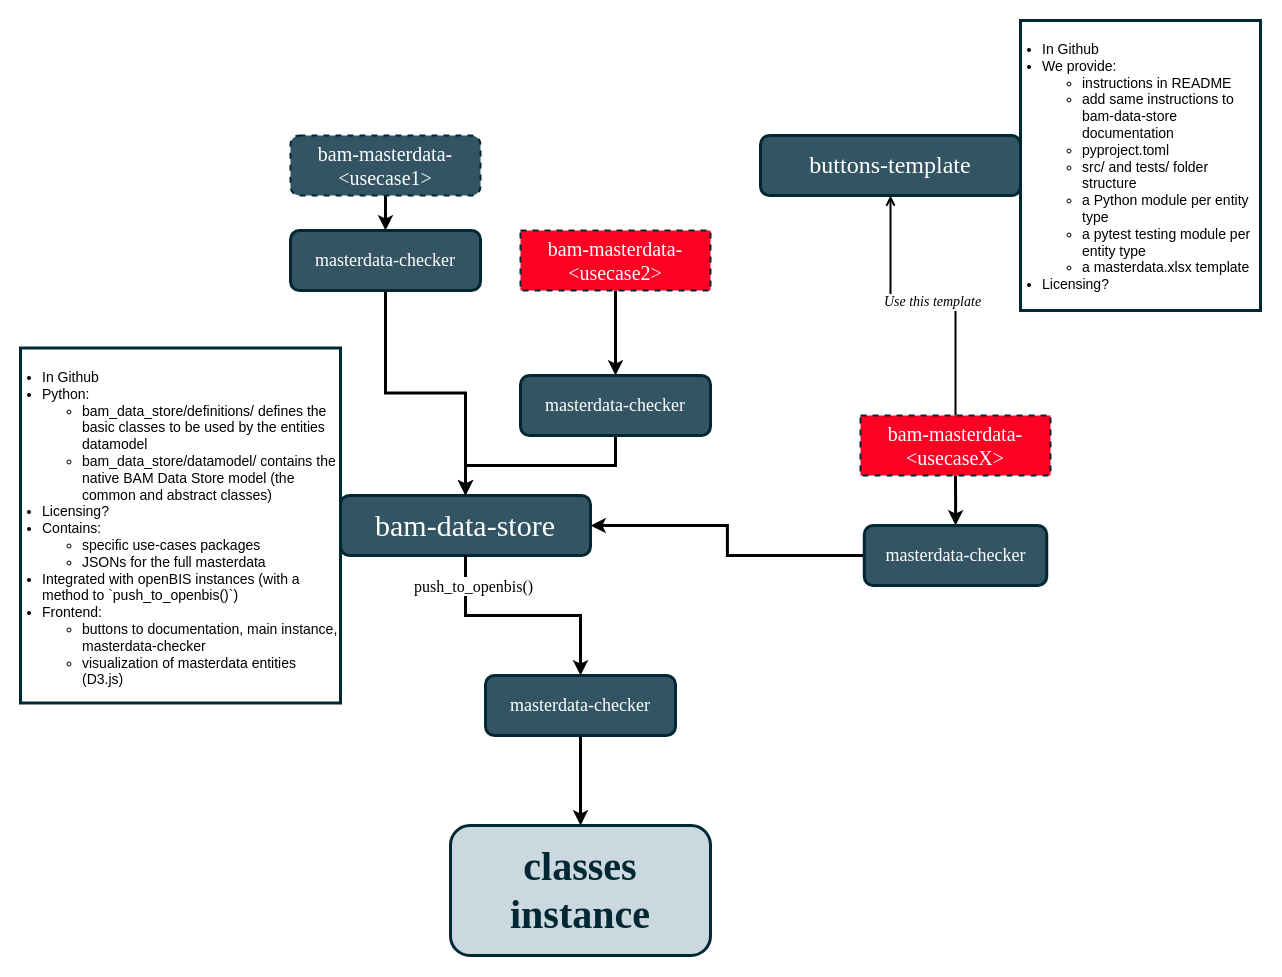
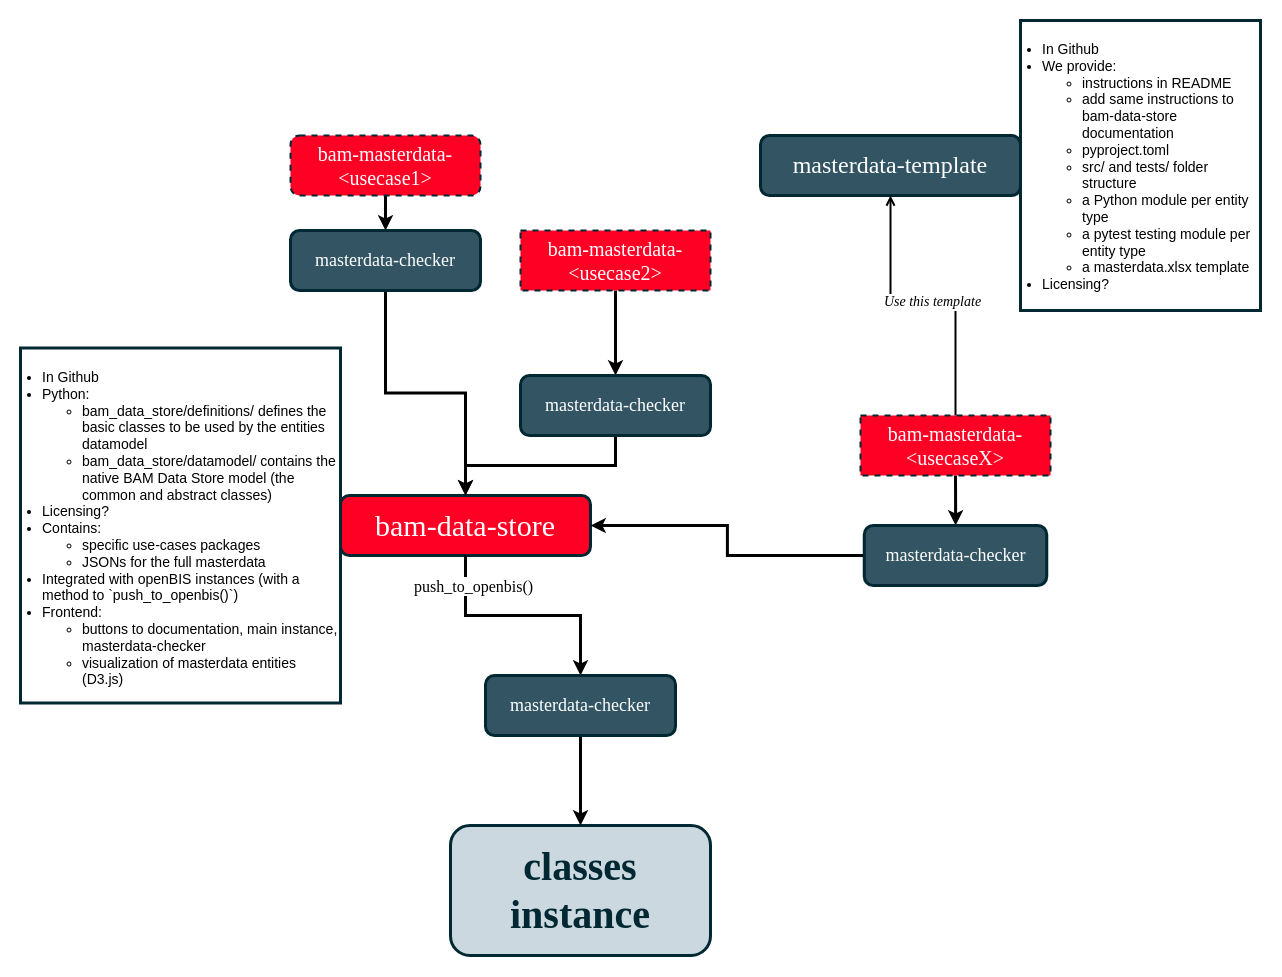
  <mxCell id="0" />
  <mxCell id="1" parent="0" />
  <mxCell id="2" style="edgeStyle=orthogonalEdgeStyle;rounded=0;orthogonalLoop=1;jettySize=auto;html=1;strokeWidth=3;startArrow=classic;startFill=1;endArrow=none;endFill=0;" edge="1" parent="1" source="26" target="8"><mxGeometry relative="1" as="geometry" /></mxCell>
  <mxCell id="3" style="edgeStyle=orthogonalEdgeStyle;rounded=0;orthogonalLoop=1;jettySize=auto;html=1;strokeWidth=3;startArrow=classic;startFill=1;endArrow=none;endFill=0;" edge="1" parent="1" source="22" target="11"><mxGeometry relative="1" as="geometry" /></mxCell>
  <mxCell id="4" style="edgeStyle=orthogonalEdgeStyle;rounded=0;orthogonalLoop=1;jettySize=auto;html=1;strokeWidth=3;startArrow=classic;startFill=1;endArrow=none;endFill=0;" edge="1" parent="1" source="24" target="12"><mxGeometry relative="1" as="geometry" /></mxCell>
  <mxCell id="5" value="" style="group" vertex="1" connectable="0" parent="1"><mxGeometry x="760" y="20" width="500" height="290" as="geometry" /></mxCell>
  <mxCell id="6" value="&lt;ul style=&quot;padding-left: 20px;&quot;&gt;&lt;li&gt;In Github&lt;/li&gt;&lt;li&gt;We provide:&lt;/li&gt;&lt;ul&gt;&lt;li&gt;instructions in README&lt;/li&gt;&lt;li&gt;add same instructions to bam-data-store documentation&lt;/li&gt;&lt;li&gt;pyproject.toml&lt;/li&gt;&lt;li&gt;src/ and tests/ folder structure&lt;/li&gt;&lt;li&gt;a Python module per entity type&lt;/li&gt;&lt;li&gt;a pytest testing module per entity type&lt;/li&gt;&lt;li&gt;a masterdata.xlsx template&lt;br&gt;&lt;/li&gt;&lt;/ul&gt;&lt;li&gt;Licensing?&lt;/li&gt;&lt;/ul&gt;" style="rounded=0;whiteSpace=wrap;html=1;strokeWidth=3;strokeColor=#002832;align=left;verticalAlign=top;fontSize=14;" vertex="1" parent="5"><mxGeometry x="260" width="240" height="290" as="geometry" /></mxCell>
- <mxCell id="7" value="buttons-template" style="rounded=1;whiteSpace=wrap;html=1;fillColor=#325463;fontFamily=Klavika;fontColor=#FFFFFF;textShadow=0;fontSize=24;strokeColor=#002832;strokeWidth=3;" vertex="1" parent="5"><mxGeometry y="115" width="260" height="60" as="geometry" /></mxCell>
- <mxCell id="8" value="bam-masterdata-&amp;lt;usecase1&amp;gt;" style="rounded=1;whiteSpace=wrap;html=1;fillColor=#325463;fontFamily=Klavika;fontColor=#FFFFFF;textShadow=0;fontSize=20;strokeColor=#002832;strokeWidth=2;dashed=1;" vertex="1" parent="1"><mxGeometry x="290" y="135" width="190" height="60" as="geometry" /></mxCell>
+ <mxCell id="7" value="masterdata-template" style="rounded=1;whiteSpace=wrap;html=1;fillColor=#325463;fontFamily=Klavika;fontColor=#FFFFFF;textShadow=0;fontSize=24;strokeColor=#002832;strokeWidth=3;" vertex="1" parent="5"><mxGeometry y="115" width="260" height="60" as="geometry" /></mxCell>
+ <mxCell id="8" value="bam-masterdata-&amp;lt;usecase1&amp;gt;" style="rounded=1;whiteSpace=wrap;html=1;fillColor=#FF0025;fontFamily=Klavika;fontColor=#FFFFFF;textShadow=0;fontSize=20;strokeColor=#002832;strokeWidth=2;dashed=1;" vertex="1" parent="1"><mxGeometry x="290" y="135" width="190" height="60" as="geometry" /></mxCell>
  <mxCell id="9" style="edgeStyle=orthogonalEdgeStyle;rounded=0;orthogonalLoop=1;jettySize=auto;html=1;endArrow=open;endFill=0;strokeWidth=2;dashed=0;" edge="1" parent="1" source="11" target="7"><mxGeometry relative="1" as="geometry" /></mxCell>
  <mxCell id="10" value="&lt;font style=&quot;font-size: 14px;&quot; face=&quot;Klavika&quot;&gt;&lt;i&gt;Use this template&lt;br&gt;&lt;/i&gt;&lt;/font&gt;" style="edgeLabel;html=1;align=center;verticalAlign=middle;resizable=0;points=[];" vertex="1" connectable="0" parent="9"><mxGeometry x="-0.051" y="-4" relative="1" as="geometry"><mxPoint x="1" as="offset" /></mxGeometry></mxCell>
  <mxCell id="11" value="bam-masterdata-&amp;lt;usecaseX&amp;gt;" style="whiteSpace=wrap;html=1;fillColor=#FF0025;fontFamily=Klavika;fontColor=#FFFFFF;textShadow=0;fontSize=20;strokeColor=#002832;strokeWidth=2;dashed=1;rounded=0;" vertex="1" parent="1"><mxGeometry x="860" y="415" width="190" height="60" as="geometry" /></mxCell>
  <mxCell id="12" value="bam-masterdata-&amp;lt;usecase2&amp;gt;" style="whiteSpace=wrap;html=1;fillColor=#FF0025;fontFamily=Klavika;fontColor=#FFFFFF;textShadow=0;fontSize=20;strokeColor=#002832;strokeWidth=2;dashed=1;rounded=0;" vertex="1" parent="1"><mxGeometry x="520" y="230" width="190" height="60" as="geometry" /></mxCell>
  <mxCell id="13" value="" style="group" vertex="1" connectable="0" parent="1"><mxGeometry x="20" y="347.5" width="570" height="355" as="geometry" /></mxCell>
- <mxCell id="14" value="&lt;font&gt;bam&lt;/font&gt;-data-store" style="rounded=1;whiteSpace=wrap;html=1;fillColor=#325463;fontFamily=Klavika;fontColor=#FFFFFF;textShadow=0;fontSize=30;strokeColor=#002832;strokeWidth=3;" vertex="1" parent="13"><mxGeometry x="320" y="147.5" width="250" height="60" as="geometry" /></mxCell>
+ <mxCell id="14" value="&lt;font&gt;bam&lt;/font&gt;-data-store" style="rounded=1;whiteSpace=wrap;html=1;fillColor=#ff0025;fontFamily=Klavika;fontColor=#FFFFFF;textShadow=0;fontSize=30;strokeColor=#002832;strokeWidth=3;" vertex="1" parent="13"><mxGeometry x="320" y="147.5" width="250" height="60" as="geometry" /></mxCell>
  <mxCell id="15" value="&lt;ul style=&quot;padding-left: 20px;&quot;&gt;&lt;li&gt;In Github&lt;/li&gt;&lt;li&gt;Python:&lt;/li&gt;&lt;ul&gt;&lt;li&gt;bam_data_store/definitions/ defines the basic classes to be used by the entities datamodel&lt;/li&gt;&lt;li&gt;bam_data_store/datamodel/ contains the native BAM Data Store model (the common and abstract classes)&lt;/li&gt;&lt;/ul&gt;&lt;li&gt;Licensing?&lt;/li&gt;&lt;li&gt;Contains:&lt;/li&gt;&lt;ul&gt;&lt;li&gt;specific use-cases packages&lt;/li&gt;&lt;li&gt;JSONs for the full masterdata&lt;br&gt;&lt;/li&gt;&lt;/ul&gt;&lt;li&gt;Integrated with openBIS instances (with a method to `push_to_openbis()`)&lt;br&gt;&lt;/li&gt;&lt;li&gt;Frontend:&lt;/li&gt;&lt;ul&gt;&lt;li&gt;buttons to documentation, main instance, masterdata-checker&lt;br&gt;&lt;/li&gt;&lt;li&gt;visualization of masterdata entities (D3.js)&lt;br&gt;&lt;/li&gt;&lt;/ul&gt;&lt;/ul&gt;" style="rounded=0;whiteSpace=wrap;html=1;strokeWidth=3;strokeColor=#002832;align=left;verticalAlign=top;fontSize=14;" vertex="1" parent="13"><mxGeometry width="320" height="355" as="geometry" /></mxCell>
  <mxCell id="16" value="&lt;div&gt;classes&lt;/div&gt;&lt;div&gt;instance&lt;br&gt;&lt;/div&gt;" style="rounded=1;whiteSpace=wrap;html=1;fillColor=#CCD8DF;fontFamily=Klavika;fontColor=#002832;textShadow=0;fontSize=40;strokeColor=#002832;strokeWidth=3;fontStyle=1" vertex="1" parent="1"><mxGeometry x="450" y="825" width="260" height="130" as="geometry" /></mxCell>
  <mxCell id="17" style="edgeStyle=orthogonalEdgeStyle;rounded=0;orthogonalLoop=1;jettySize=auto;html=1;strokeWidth=3;" edge="1" parent="1" source="20" target="16"><mxGeometry relative="1" as="geometry" /></mxCell>
  <mxCell id="18" value="" style="edgeStyle=orthogonalEdgeStyle;rounded=0;orthogonalLoop=1;jettySize=auto;html=1;strokeWidth=3;" edge="1" parent="1" source="14" target="20"><mxGeometry relative="1" as="geometry"><mxPoint x="465" y="555" as="sourcePoint" /><mxPoint x="580" y="825" as="targetPoint" /></mxGeometry></mxCell>
  <mxCell id="19" value="&lt;font face=&quot;Klavika&quot; style=&quot;font-size: 16px;&quot;&gt;push_to_openbis()&lt;/font&gt;" style="edgeLabel;html=1;align=center;verticalAlign=middle;resizable=0;points=[];" vertex="1" connectable="0" parent="18"><mxGeometry x="-0.096" y="1" relative="1" as="geometry"><mxPoint x="-39" y="-29" as="offset" /></mxGeometry></mxCell>
  <mxCell id="20" value="masterdata-checker" style="rounded=1;whiteSpace=wrap;html=1;fillColor=#325463;fontFamily=Klavika;fontColor=#FFFFFF;textShadow=0;fontSize=18;strokeColor=#002832;strokeWidth=3;" vertex="1" parent="1"><mxGeometry x="485" y="675" width="190" height="60" as="geometry" /></mxCell>
  <mxCell id="21" value="" style="edgeStyle=orthogonalEdgeStyle;rounded=0;orthogonalLoop=1;jettySize=auto;html=1;strokeWidth=3;startArrow=classic;startFill=1;endArrow=none;endFill=0;" edge="1" parent="1" source="14" target="22"><mxGeometry relative="1" as="geometry"><mxPoint x="590" y="525" as="sourcePoint" /><mxPoint x="865" y="445" as="targetPoint" /></mxGeometry></mxCell>
  <mxCell id="22" value="masterdata-checker" style="rounded=1;whiteSpace=wrap;html=1;fillColor=#325463;fontFamily=Klavika;fontColor=#FFFFFF;textShadow=0;fontSize=18;strokeColor=#002832;strokeWidth=3;" vertex="1" parent="1"><mxGeometry x="863.75" y="525" width="182.5" height="60" as="geometry" /></mxCell>
  <mxCell id="23" value="" style="edgeStyle=orthogonalEdgeStyle;rounded=0;orthogonalLoop=1;jettySize=auto;html=1;strokeWidth=3;startArrow=classic;startFill=1;endArrow=none;endFill=0;" edge="1" parent="1" source="14" target="24"><mxGeometry relative="1" as="geometry"><mxPoint x="465" y="495" as="sourcePoint" /><mxPoint x="600" y="315" as="targetPoint" /></mxGeometry></mxCell>
  <mxCell id="24" value="masterdata-checker" style="rounded=1;whiteSpace=wrap;html=1;fillColor=#325463;fontFamily=Klavika;fontColor=#FFFFFF;textShadow=0;fontSize=18;strokeColor=#002832;strokeWidth=3;" vertex="1" parent="1"><mxGeometry x="520" y="375" width="190" height="60" as="geometry" /></mxCell>
  <mxCell id="25" value="" style="edgeStyle=orthogonalEdgeStyle;rounded=0;orthogonalLoop=1;jettySize=auto;html=1;strokeWidth=3;startArrow=classic;startFill=1;endArrow=none;endFill=0;" edge="1" parent="1" source="14" target="26"><mxGeometry relative="1" as="geometry"><mxPoint x="465" y="495" as="sourcePoint" /><mxPoint x="385" y="195" as="targetPoint" /></mxGeometry></mxCell>
  <mxCell id="26" value="masterdata-checker" style="rounded=1;whiteSpace=wrap;html=1;fillColor=#325463;fontFamily=Klavika;fontColor=#FFFFFF;textShadow=0;fontSize=18;strokeColor=#002832;strokeWidth=3;" vertex="1" parent="1"><mxGeometry x="290" y="230" width="190" height="60" as="geometry" /></mxCell>
